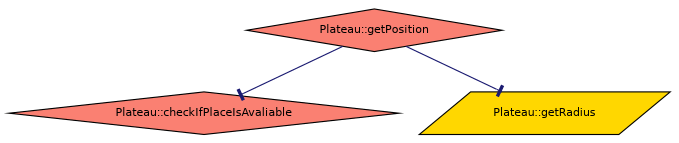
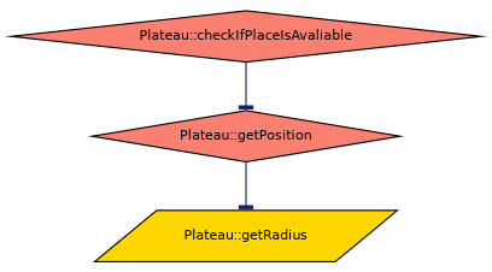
  digraph {
    rankdir=TB
    node [color=black fillcolor=salmon fontname=Helvetica fontsize=10 shape=diamond style=filled]
    edge [arrowhead=tee color=midnightblue fontname=Helvetica fontsize=10 labelfontname=Helvetica labelfontsize=10 style=solid]
    n1 [fontcolor=black height=0.2 label="Plateau::checkIfPlaceIsAvaliable" width=0.4]
    n2 [height=0.2 label="Plateau::getPosition" width=0.4]
    n3 [fillcolor=gold height=0.2 label="Plateau::getRadius" shape=parallelogram width=0.4]
-   n2 -> n1
+   n1 -> n2
    n2 -> n3
  }
